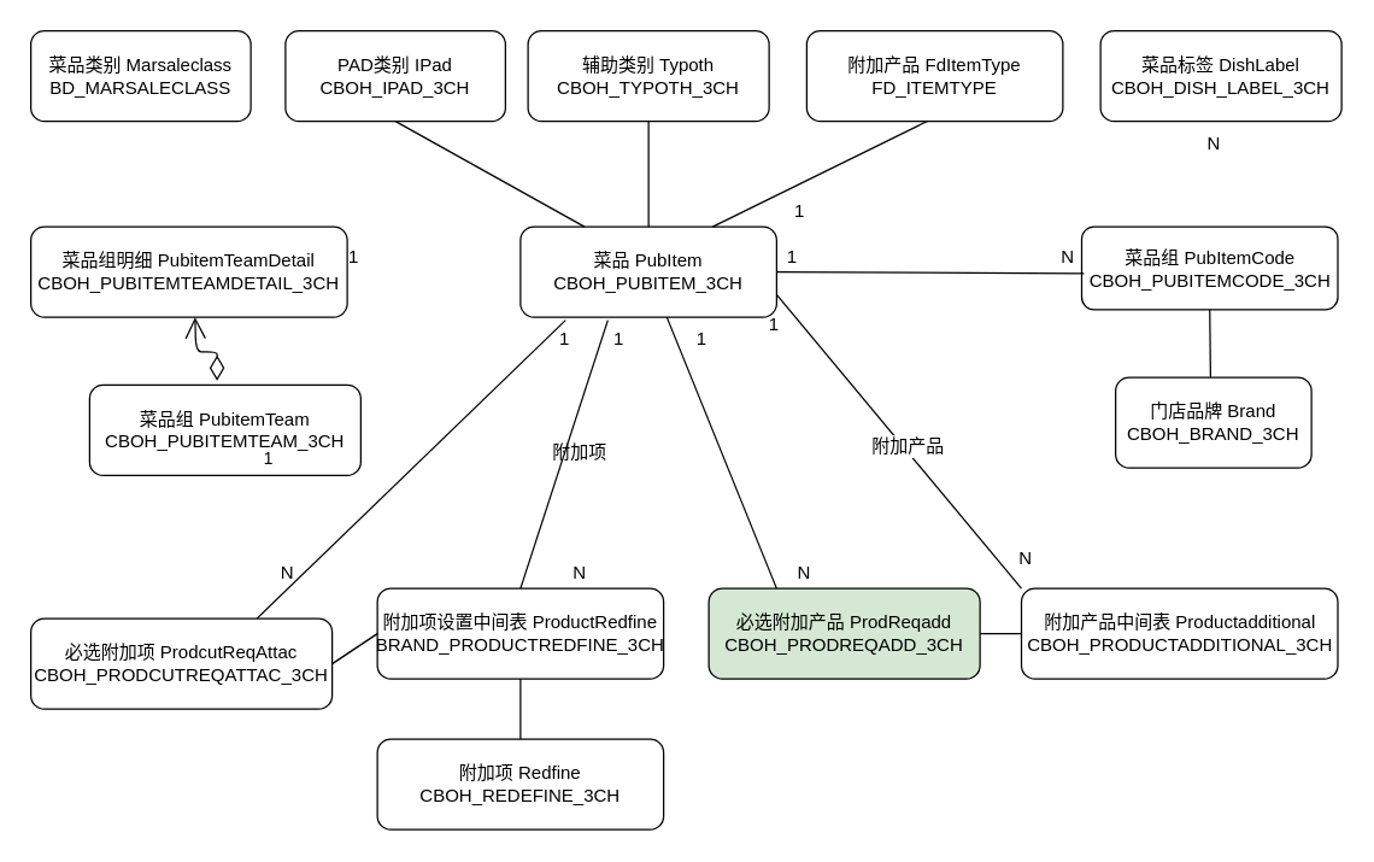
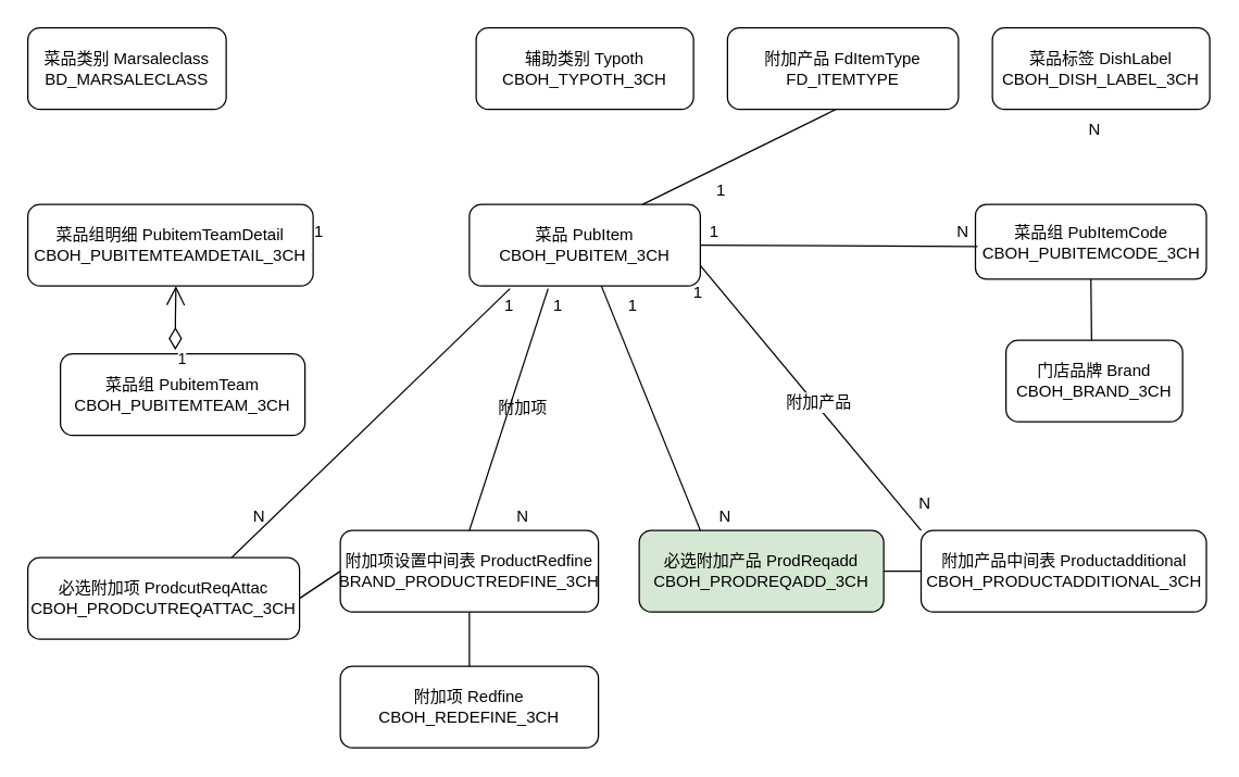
  <mxCell id="0" />
  <mxCell id="1" parent="0" />
- <mxCell id="2" value="PAD类别 IPad&lt;br&gt;CBOH_IPAD_3CH" style="rounded=1;whiteSpace=wrap;html=1;" parent="1" vertex="1"><mxGeometry x="189" y="20" width="146" height="60" as="geometry" /></mxCell>
  <mxCell id="3" value="菜品类别 Marsaleclass&lt;br&gt;BD_MARSALECLASS" style="rounded=1;whiteSpace=wrap;html=1;" parent="1" vertex="1"><mxGeometry x="20" y="20" width="146" height="60" as="geometry" /></mxCell>
  <mxCell id="4" value="辅助类别 Typoth&lt;br&gt;CBOH_TYPOTH_3CH" style="rounded=1;whiteSpace=wrap;html=1;" parent="1" vertex="1"><mxGeometry x="350" y="20" width="160" height="60" as="geometry" /></mxCell>
- <mxCell id="5" value="菜品组 PubitemTeam&lt;br&gt;CBOH_PUBITEMTEAM_3CH" style="rounded=1;whiteSpace=wrap;html=1;" parent="1" vertex="1"><mxGeometry x="59" y="255" width="180" height="60" as="geometry" /></mxCell>
+ <mxCell id="5" value="菜品组 PubitemTeam&lt;br&gt;CBOH_PUBITEMTEAM_3CH" style="rounded=1;whiteSpace=wrap;html=1;" parent="1" vertex="1"><mxGeometry x="44" y="260" width="180" height="60" as="geometry" /></mxCell>
  <mxCell id="6" value="门店品牌&amp;nbsp;Brand&lt;br&gt;CBOH_BRAND_3CH" style="rounded=1;whiteSpace=wrap;html=1;" parent="1" vertex="1"><mxGeometry x="740" y="250" width="130" height="60" as="geometry" /></mxCell>
  <mxCell id="7" value="菜品 PubItem&lt;br&gt;CBOH_PUBITEM_3CH" style="rounded=1;whiteSpace=wrap;html=1;" parent="1" vertex="1"><mxGeometry x="345" y="150" width="170" height="60" as="geometry" /></mxCell>
- <mxCell id="8" value="" style="endArrow=none;html=1;exitX=0.5;exitY=0;exitDx=0;exitDy=0;entryX=0.5;entryY=1;entryDx=0;entryDy=0;" parent="1" source="7" target="4" edge="1"><mxGeometry width="50" height="50" relative="1" as="geometry"><mxPoint x="438.6" y="147" as="sourcePoint" /><mxPoint x="438.6" y="80" as="targetPoint" /></mxGeometry></mxCell>
  <mxCell id="9" value="附加产品 FdItemType&lt;br&gt;FD_ITEMTYPE" style="rounded=1;whiteSpace=wrap;html=1;" parent="1" vertex="1"><mxGeometry x="535" y="20" width="170" height="60" as="geometry" /></mxCell>
  <mxCell id="10" value="菜品标签&amp;nbsp;DishLabel&lt;br&gt;CBOH_DISH_LABEL_3CH" style="rounded=1;whiteSpace=wrap;html=1;" parent="1" vertex="1"><mxGeometry x="730" y="20" width="160" height="60" as="geometry" /></mxCell>
  <mxCell id="11" value="附加项 Redfine&lt;br&gt;CBOH_REDEFINE_3CH" style="rounded=1;whiteSpace=wrap;html=1;" parent="1" vertex="1"><mxGeometry x="250" y="490" width="190" height="60" as="geometry" /></mxCell>
  <mxCell id="12" value="1" style="endArrow=open;html=1;endSize=12;startArrow=diamondThin;startSize=14;startFill=0;edgeStyle=orthogonalEdgeStyle;align=left;verticalAlign=bottom;exitX=0.47;exitY=-0.047;exitDx=0;exitDy=0;exitPerimeter=0;" parent="1" source="5" edge="1"><mxGeometry x="0.072" y="40" relative="1" as="geometry"><mxPoint x="200" y="179.6" as="sourcePoint" /><mxPoint x="129" y="210" as="targetPoint" /><Array as="points" /><mxPoint x="40" y="40" as="offset" /></mxGeometry></mxCell>
  <mxCell id="13" value="N" style="text;html=1;align=center;verticalAlign=middle;resizable=0;points=[];autosize=1;" parent="1" vertex="1"><mxGeometry x="795" y="85" width="20" height="20" as="geometry" /></mxCell>
  <mxCell id="14" value="1" style="text;html=1;align=center;verticalAlign=middle;resizable=0;points=[];autosize=1;" parent="1" vertex="1"><mxGeometry x="520" y="130" width="20" height="20" as="geometry" /></mxCell>
  <mxCell id="15" value="菜品组 PubItemCode&lt;br&gt;CBOH_PUBITEMCODE_3CH" style="rounded=1;whiteSpace=wrap;html=1;" parent="1" vertex="1"><mxGeometry x="717.5" y="150" width="170" height="55" as="geometry" /></mxCell>
  <mxCell id="16" value="菜品组明细 PubitemTeamDetail&lt;br&gt;CBOH_PUBITEMTEAMDETAIL_3CH" style="rounded=1;whiteSpace=wrap;html=1;" parent="1" vertex="1"><mxGeometry x="20" y="150" width="210" height="60" as="geometry" /></mxCell>
  <mxCell id="17" value="1" style="text;html=1;align=center;verticalAlign=middle;resizable=0;points=[];autosize=1;" parent="1" vertex="1"><mxGeometry x="224" y="160" width="20" height="20" as="geometry" /></mxCell>
- <mxCell id="18" value="" style="endArrow=none;html=1;entryX=0.5;entryY=1;entryDx=0;entryDy=0;exitX=0.25;exitY=0;exitDx=0;exitDy=0;" parent="1" source="7" target="2" edge="1"><mxGeometry width="50" height="50" relative="1" as="geometry"><mxPoint x="390" y="200" as="sourcePoint" /><mxPoint x="440" y="150" as="targetPoint" /></mxGeometry></mxCell>
  <mxCell id="19" value="" style="endArrow=none;html=1;entryX=0.472;entryY=0.997;entryDx=0;entryDy=0;entryPerimeter=0;exitX=0.75;exitY=0;exitDx=0;exitDy=0;" parent="1" source="7" target="9" edge="1"><mxGeometry width="50" height="50" relative="1" as="geometry"><mxPoint x="390" y="200" as="sourcePoint" /><mxPoint x="440" y="150" as="targetPoint" /></mxGeometry></mxCell>
  <mxCell id="20" value="" style="endArrow=none;html=1;entryX=1;entryY=0.5;entryDx=0;entryDy=0;exitX=1.075;exitY=1.05;exitDx=0;exitDy=0;exitPerimeter=0;" parent="1" source="21" target="7" edge="1"><mxGeometry width="50" height="50" relative="1" as="geometry"><mxPoint x="710" y="180" as="sourcePoint" /><mxPoint x="440" y="230" as="targetPoint" /></mxGeometry></mxCell>
  <mxCell id="21" value="N" style="text;html=1;align=center;verticalAlign=middle;resizable=0;points=[];autosize=1;" parent="1" vertex="1"><mxGeometry x="697.5" y="160" width="20" height="20" as="geometry" /></mxCell>
  <mxCell id="22" value="1" style="text;html=1;align=center;verticalAlign=middle;resizable=0;points=[];autosize=1;" parent="1" vertex="1"><mxGeometry x="455" y="215" width="20" height="20" as="geometry" /></mxCell>
  <mxCell id="23" value="" style="endArrow=none;html=1;entryX=0.5;entryY=1;entryDx=0;entryDy=0;" parent="1" target="15" edge="1"><mxGeometry width="50" height="50" relative="1" as="geometry"><mxPoint x="803" y="250" as="sourcePoint" /><mxPoint x="805" y="230" as="targetPoint" /></mxGeometry></mxCell>
  <mxCell id="24" value="必选附加项 ProdcutReqAttac&lt;br&gt;CBOH_PRODCUTREQATTAC_3CH" style="rounded=1;whiteSpace=wrap;html=1;" parent="1" vertex="1"><mxGeometry x="20" y="410" width="200" height="60" as="geometry" /></mxCell>
  <mxCell id="25" value="" style="endArrow=none;html=1;entryX=0.176;entryY=1.033;entryDx=0;entryDy=0;exitX=0.75;exitY=0;exitDx=0;exitDy=0;entryPerimeter=0;" parent="1" source="24" target="7" edge="1"><mxGeometry width="50" height="50" relative="1" as="geometry"><mxPoint x="390" y="320" as="sourcePoint" /><mxPoint x="440" y="270" as="targetPoint" /></mxGeometry></mxCell>
  <mxCell id="26" value="1" style="text;html=1;align=center;verticalAlign=middle;resizable=0;points=[];autosize=1;" parent="1" vertex="1"><mxGeometry x="364" y="215" width="20" height="20" as="geometry" /></mxCell>
  <mxCell id="27" value="N" style="text;html=1;align=center;verticalAlign=middle;resizable=0;points=[];autosize=1;" parent="1" vertex="1"><mxGeometry x="180" y="370" width="20" height="20" as="geometry" /></mxCell>
  <mxCell id="28" value="附加项设置中间表 ProductRedfine&lt;br&gt;BRAND_PRODUCTREDFINE_3CH" style="rounded=1;whiteSpace=wrap;html=1;" parent="1" vertex="1"><mxGeometry x="250" y="390" width="190" height="60" as="geometry" /></mxCell>
  <mxCell id="29" value="" style="endArrow=none;html=1;exitX=0.5;exitY=0;exitDx=0;exitDy=0;entryX=0.341;entryY=1.033;entryDx=0;entryDy=0;entryPerimeter=0;" parent="1" source="28" target="7" edge="1"><mxGeometry width="50" height="50" relative="1" as="geometry"><mxPoint x="390" y="400" as="sourcePoint" /><mxPoint x="400" y="220" as="targetPoint" /></mxGeometry></mxCell>
  <mxCell id="30" value="1" style="text;html=1;align=center;verticalAlign=middle;resizable=0;points=[];autosize=1;" parent="1" vertex="1"><mxGeometry x="400" y="215" width="20" height="20" as="geometry" /></mxCell>
  <mxCell id="31" value="N" style="text;html=1;align=center;verticalAlign=middle;resizable=0;points=[];autosize=1;" parent="1" vertex="1"><mxGeometry x="374" y="370" width="20" height="20" as="geometry" /></mxCell>
  <mxCell id="32" value="" style="endArrow=none;html=1;entryX=0.5;entryY=1;entryDx=0;entryDy=0;" parent="1" target="28" edge="1"><mxGeometry width="50" height="50" relative="1" as="geometry"><mxPoint x="345" y="490" as="sourcePoint" /><mxPoint x="160" y="460" as="targetPoint" /></mxGeometry></mxCell>
  <mxCell id="33" value="" style="endArrow=none;html=1;entryX=0;entryY=0.5;entryDx=0;entryDy=0;exitX=1;exitY=0.5;exitDx=0;exitDy=0;" parent="1" source="24" target="28" edge="1"><mxGeometry width="50" height="50" relative="1" as="geometry"><mxPoint x="110" y="510" as="sourcePoint" /><mxPoint x="160" y="460" as="targetPoint" /></mxGeometry></mxCell>
  <mxCell id="34" value="附加项" style="text;html=1;align=center;verticalAlign=middle;resizable=0;points=[];autosize=1;" parent="1" vertex="1"><mxGeometry x="359" y="290" width="50" height="20" as="geometry" /></mxCell>
  <mxCell id="35" value="必选附加产品 ProdReqadd&lt;br&gt;CBOH_PRODREQADD_3CH" style="rounded=1;whiteSpace=wrap;html=1;fillColor=#d5e8d4;" parent="1" vertex="1"><mxGeometry x="470" y="390" width="180" height="60" as="geometry" /></mxCell>
  <mxCell id="36" value="" style="endArrow=none;html=1;entryX=0.25;entryY=0;entryDx=0;entryDy=0;" parent="1" source="7" target="35" edge="1"><mxGeometry width="50" height="50" relative="1" as="geometry"><mxPoint x="640" y="300" as="sourcePoint" /><mxPoint x="690" y="250" as="targetPoint" /></mxGeometry></mxCell>
  <mxCell id="37" value="1" style="text;html=1;align=center;verticalAlign=middle;resizable=0;points=[];autosize=1;" parent="1" vertex="1"><mxGeometry x="515" y="160" width="20" height="20" as="geometry" /></mxCell>
  <mxCell id="38" value="N" style="text;html=1;align=center;verticalAlign=middle;resizable=0;points=[];autosize=1;" parent="1" vertex="1"><mxGeometry x="523" y="370" width="20" height="20" as="geometry" /></mxCell>
  <mxCell id="39" value="附加产品中间表 Productadditional&lt;br&gt;CBOH_PRODUCTADDITIONAL_3CH" style="rounded=1;whiteSpace=wrap;html=1;" parent="1" vertex="1"><mxGeometry x="677.5" y="390" width="210" height="60" as="geometry" /></mxCell>
  <mxCell id="40" value="" style="endArrow=none;html=1;exitX=1;exitY=0.5;exitDx=0;exitDy=0;entryX=0;entryY=0.5;entryDx=0;entryDy=0;" parent="1" source="35" target="39" edge="1"><mxGeometry width="50" height="50" relative="1" as="geometry"><mxPoint x="720" y="490" as="sourcePoint" /><mxPoint x="670" y="420" as="targetPoint" /></mxGeometry></mxCell>
  <mxCell id="41" value="" style="endArrow=none;html=1;entryX=1;entryY=0.75;entryDx=0;entryDy=0;exitX=0;exitY=0;exitDx=0;exitDy=0;" parent="1" source="39" target="7" edge="1"><mxGeometry width="50" height="50" relative="1" as="geometry"><mxPoint x="640" y="300" as="sourcePoint" /><mxPoint x="690" y="250" as="targetPoint" /></mxGeometry></mxCell>
  <mxCell id="42" value="附加产品" style="text;html=1;align=center;verticalAlign=middle;resizable=0;points=[];labelBackgroundColor=#ffffff;" parent="41" vertex="1" connectable="0"><mxGeometry x="-0.047" y="-2" relative="1" as="geometry"><mxPoint as="offset" /></mxGeometry></mxCell>
  <mxCell id="43" value="1" style="text;html=1;align=center;verticalAlign=middle;resizable=0;points=[];autosize=1;" parent="1" vertex="1"><mxGeometry x="503" y="205" width="20" height="20" as="geometry" /></mxCell>
  <mxCell id="44" value="N" style="text;html=1;align=center;verticalAlign=middle;resizable=0;points=[];autosize=1;" parent="1" vertex="1"><mxGeometry x="670" y="360" width="20" height="20" as="geometry" /></mxCell>
